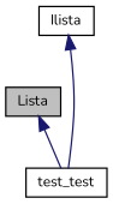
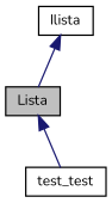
  digraph {
    fontname=Nunito
    node [color=black fillcolor=white fontname=Nunito fontsize=10 shape=record style=filled]
    edge [color=midnightblue dir=back fontname=Nunito fontsize=10 labelfontname=Helvetica labelfontsize=10 style=solid]
    n1 [fillcolor=grey75 fontcolor=black height=0.2 label=Lista width=0.4]
    n2 [height=0.2 label=test_test width=0.4]
    n3 [height=0.2 label=Ilista width=0.4]
    n1 -> n2
-   n3 -> n2
+   n3 -> n1
  }
